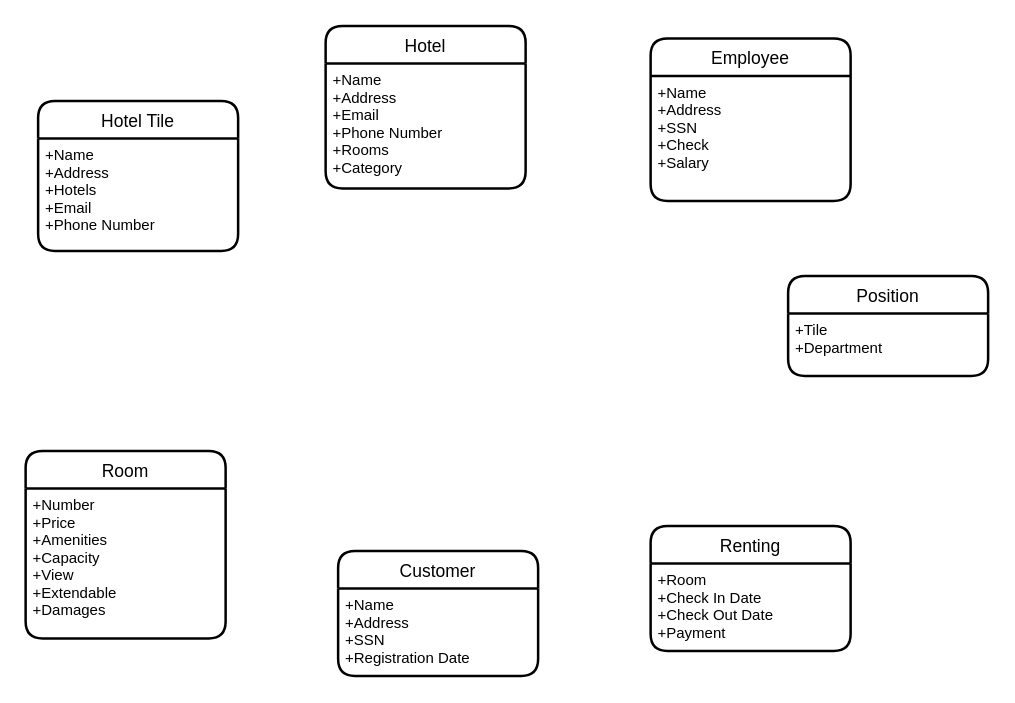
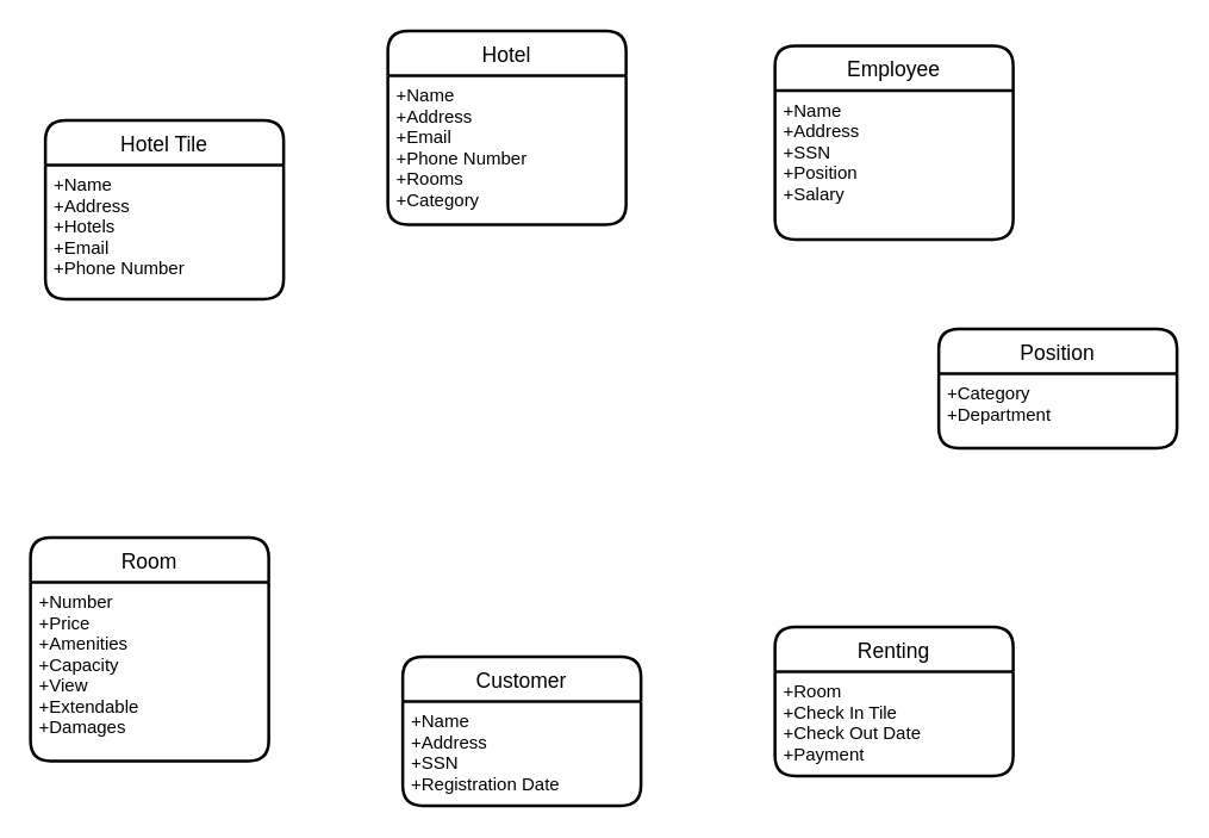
  <mxCell id="0" />
  <mxCell id="1" parent="0" />
  <mxCell id="2" value="Hotel Tile" style="swimlane;childLayout=stackLayout;horizontal=1;startSize=30;horizontalStack=0;rounded=1;fontSize=14;fontStyle=0;strokeWidth=2;resizeParent=0;resizeLast=1;shadow=0;dashed=0;align=center;" vertex="1" parent="1"><mxGeometry x="30" y="80" width="160" height="120" as="geometry" /></mxCell>
  <mxCell id="3" value="+Name&#10;+Address &#10;+Hotels &#10;+Email&#10;+Phone Number&#10;" style="align=left;strokeColor=none;fillColor=none;spacingLeft=4;fontSize=12;verticalAlign=top;resizable=0;rotatable=0;part=1;" vertex="1" parent="2"><mxGeometry y="30" width="160" height="90" as="geometry" /></mxCell>
  <mxCell id="4" value="Hotel" style="swimlane;childLayout=stackLayout;horizontal=1;startSize=30;horizontalStack=0;rounded=1;fontSize=14;fontStyle=0;strokeWidth=2;resizeParent=0;resizeLast=1;shadow=0;dashed=0;align=center;" vertex="1" parent="1"><mxGeometry x="260" y="20" width="160" height="130" as="geometry" /></mxCell>
  <mxCell id="5" value="+Name&#10;+Address &#10;+Email&#10;+Phone Number&#10;+Rooms&#10;+Category &#10;&#10;" style="align=left;strokeColor=none;fillColor=none;spacingLeft=4;fontSize=12;verticalAlign=top;resizable=0;rotatable=0;part=1;" vertex="1" parent="4"><mxGeometry y="30" width="160" height="100" as="geometry" /></mxCell>
  <mxCell id="6" value="Room" style="swimlane;childLayout=stackLayout;horizontal=1;startSize=30;horizontalStack=0;rounded=1;fontSize=14;fontStyle=0;strokeWidth=2;resizeParent=0;resizeLast=1;shadow=0;dashed=0;align=center;" vertex="1" parent="1"><mxGeometry x="20" y="360" width="160" height="150" as="geometry" /></mxCell>
  <mxCell id="7" value="+Number&#10;+Price&#10;+Amenities&#10;+Capacity&#10;+View&#10;+Extendable&#10;+Damages &#10;&#10;" style="align=left;strokeColor=none;fillColor=none;spacingLeft=4;fontSize=12;verticalAlign=top;resizable=0;rotatable=0;part=1;" vertex="1" parent="6"><mxGeometry y="30" width="160" height="120" as="geometry" /></mxCell>
  <mxCell id="8" value="Customer" style="swimlane;childLayout=stackLayout;horizontal=1;startSize=30;horizontalStack=0;rounded=1;fontSize=14;fontStyle=0;strokeWidth=2;resizeParent=0;resizeLast=1;shadow=0;dashed=0;align=center;" vertex="1" parent="1"><mxGeometry x="270" y="440" width="160" height="100" as="geometry" /></mxCell>
  <mxCell id="9" value="+Name&#10;+Address&#10;+SSN&#10;+Registration Date&#10;" style="align=left;strokeColor=none;fillColor=none;spacingLeft=4;fontSize=12;verticalAlign=top;resizable=0;rotatable=0;part=1;" vertex="1" parent="8"><mxGeometry y="30" width="160" height="70" as="geometry" /></mxCell>
  <mxCell id="10" value="Employee" style="swimlane;childLayout=stackLayout;horizontal=1;startSize=30;horizontalStack=0;rounded=1;fontSize=14;fontStyle=0;strokeWidth=2;resizeParent=0;resizeLast=1;shadow=0;dashed=0;align=center;" vertex="1" parent="1"><mxGeometry x="520" y="30" width="160" height="130" as="geometry" /></mxCell>
- <mxCell id="11" value="+Name&#10;+Address&#10;+SSN&#10;+Check&#10;+Salary&#10;" style="align=left;strokeColor=none;fillColor=none;spacingLeft=4;fontSize=12;verticalAlign=top;resizable=0;rotatable=0;part=1;" vertex="1" parent="10"><mxGeometry y="30" width="160" height="100" as="geometry" /></mxCell>
+ <mxCell id="11" value="+Name&#10;+Address&#10;+SSN&#10;+Position&#10;+Salary&#10;" style="align=left;strokeColor=none;fillColor=none;spacingLeft=4;fontSize=12;verticalAlign=top;resizable=0;rotatable=0;part=1;" vertex="1" parent="10"><mxGeometry y="30" width="160" height="100" as="geometry" /></mxCell>
  <mxCell id="12" value="Position" style="swimlane;childLayout=stackLayout;horizontal=1;startSize=30;horizontalStack=0;rounded=1;fontSize=14;fontStyle=0;strokeWidth=2;resizeParent=0;resizeLast=1;shadow=0;dashed=0;align=center;" vertex="1" parent="1"><mxGeometry x="630" y="220" width="160" height="80" as="geometry" /></mxCell>
- <mxCell id="13" value="+Tile&#10;+Department&#10;" style="align=left;strokeColor=none;fillColor=none;spacingLeft=4;fontSize=12;verticalAlign=top;resizable=0;rotatable=0;part=1;" vertex="1" parent="12"><mxGeometry y="30" width="160" height="50" as="geometry" /></mxCell>
+ <mxCell id="13" value="+Category&#10;+Department&#10;" style="align=left;strokeColor=none;fillColor=none;spacingLeft=4;fontSize=12;verticalAlign=top;resizable=0;rotatable=0;part=1;" vertex="1" parent="12"><mxGeometry y="30" width="160" height="50" as="geometry" /></mxCell>
  <mxCell id="14" value="Renting" style="swimlane;childLayout=stackLayout;horizontal=1;startSize=30;horizontalStack=0;rounded=1;fontSize=14;fontStyle=0;strokeWidth=2;resizeParent=0;resizeLast=1;shadow=0;dashed=0;align=center;" vertex="1" parent="1"><mxGeometry x="520" y="420" width="160" height="100" as="geometry" /></mxCell>
- <mxCell id="15" value="+Room&#10;+Check In Date&#10;+Check Out Date&#10;+Payment&#10;" style="align=left;strokeColor=none;fillColor=none;spacingLeft=4;fontSize=12;verticalAlign=top;resizable=0;rotatable=0;part=1;" vertex="1" parent="14"><mxGeometry y="30" width="160" height="70" as="geometry" /></mxCell>
+ <mxCell id="15" value="+Room&#10;+Check In Tile&#10;+Check Out Date&#10;+Payment&#10;" style="align=left;strokeColor=none;fillColor=none;spacingLeft=4;fontSize=12;verticalAlign=top;resizable=0;rotatable=0;part=1;" vertex="1" parent="14"><mxGeometry y="30" width="160" height="70" as="geometry" /></mxCell>
